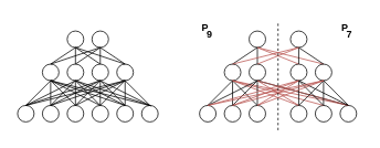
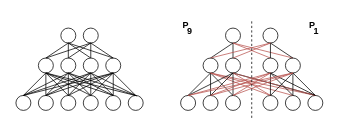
  <mxCell id="0" />
  <mxCell id="1" parent="0" />
  <mxCell id="2" value="" style="ellipse;whiteSpace=wrap;html=1;" vertex="1" parent="1"><mxGeometry x="20" y="127" width="20" height="20" as="geometry" /></mxCell>
  <mxCell id="3" value="" style="ellipse;whiteSpace=wrap;html=1;" vertex="1" parent="1"><mxGeometry x="50" y="127" width="20" height="20" as="geometry" /></mxCell>
  <mxCell id="4" value="" style="ellipse;whiteSpace=wrap;html=1;" vertex="1" parent="1"><mxGeometry x="80" y="127" width="20" height="20" as="geometry" /></mxCell>
  <mxCell id="5" value="" style="ellipse;whiteSpace=wrap;html=1;" vertex="1" parent="1"><mxGeometry x="110" y="127" width="20" height="20" as="geometry" /></mxCell>
  <mxCell id="6" value="" style="ellipse;whiteSpace=wrap;html=1;" vertex="1" parent="1"><mxGeometry x="140" y="77" width="20" height="20" as="geometry" /></mxCell>
  <mxCell id="7" value="" style="ellipse;whiteSpace=wrap;html=1;" vertex="1" parent="1"><mxGeometry x="170" y="127" width="20" height="20" as="geometry" /></mxCell>
  <mxCell id="8" value="" style="ellipse;whiteSpace=wrap;html=1;" vertex="1" parent="1"><mxGeometry x="80" y="37" width="20" height="20" as="geometry" /></mxCell>
  <mxCell id="9" value="" style="ellipse;whiteSpace=wrap;html=1;" vertex="1" parent="1"><mxGeometry x="80" y="77" width="20" height="20" as="geometry" /></mxCell>
  <mxCell id="10" value="" style="ellipse;whiteSpace=wrap;html=1;" vertex="1" parent="1"><mxGeometry x="110" y="77" width="20" height="20" as="geometry" /></mxCell>
  <mxCell id="11" value="" style="ellipse;whiteSpace=wrap;html=1;" vertex="1" parent="1"><mxGeometry x="50" y="77" width="20" height="20" as="geometry" /></mxCell>
  <mxCell id="12" value="" style="ellipse;whiteSpace=wrap;html=1;" vertex="1" parent="1"><mxGeometry x="140" y="127" width="20" height="20" as="geometry" /></mxCell>
  <mxCell id="13" value="" style="ellipse;whiteSpace=wrap;html=1;" vertex="1" parent="1"><mxGeometry x="110" y="37" width="20" height="20" as="geometry" /></mxCell>
  <mxCell id="14" value="" style="endArrow=none;html=1;entryX=0.5;entryY=1;entryDx=0;entryDy=0;" edge="1" parent="1" target="8"><mxGeometry width="50" height="50" relative="1" as="geometry"><mxPoint x="60" y="77" as="sourcePoint" /><mxPoint x="260" y="197" as="targetPoint" /></mxGeometry></mxCell>
  <mxCell id="15" value="" style="endArrow=none;html=1;exitX=0.5;exitY=1;exitDx=0;exitDy=0;entryX=0.5;entryY=0;entryDx=0;entryDy=0;" edge="1" parent="1" source="8" target="9"><mxGeometry width="50" height="50" relative="1" as="geometry"><mxPoint x="230" y="267" as="sourcePoint" /><mxPoint x="280" y="217" as="targetPoint" /></mxGeometry></mxCell>
  <mxCell id="16" value="" style="endArrow=none;html=1;exitX=0.5;exitY=1;exitDx=0;exitDy=0;entryX=0.5;entryY=0;entryDx=0;entryDy=0;" edge="1" parent="1" source="8" target="6"><mxGeometry width="50" height="50" relative="1" as="geometry"><mxPoint x="240" y="277" as="sourcePoint" /><mxPoint x="290" y="227" as="targetPoint" /></mxGeometry></mxCell>
  <mxCell id="17" value="" style="endArrow=none;html=1;exitX=0.5;exitY=0;exitDx=0;exitDy=0;" edge="1" parent="1" source="10"><mxGeometry width="50" height="50" relative="1" as="geometry"><mxPoint x="100" y="87" as="sourcePoint" /><mxPoint x="90" y="57" as="targetPoint" /></mxGeometry></mxCell>
  <mxCell id="18" value="" style="endArrow=none;html=1;exitX=0.5;exitY=0;exitDx=0;exitDy=0;entryX=0.5;entryY=1;entryDx=0;entryDy=0;" edge="1" parent="1" source="6" target="13"><mxGeometry width="50" height="50" relative="1" as="geometry"><mxPoint x="120" y="107" as="sourcePoint" /><mxPoint x="117.4" y="85.4" as="targetPoint" /></mxGeometry></mxCell>
  <mxCell id="19" value="" style="endArrow=none;html=1;" edge="1" parent="1"><mxGeometry width="50" height="50" relative="1" as="geometry"><mxPoint x="120" y="77" as="sourcePoint" /><mxPoint x="120" y="57" as="targetPoint" /></mxGeometry></mxCell>
  <mxCell id="20" value="" style="endArrow=none;html=1;entryX=0.5;entryY=1;entryDx=0;entryDy=0;exitX=0.5;exitY=0;exitDx=0;exitDy=0;" edge="1" parent="1" source="9" target="13"><mxGeometry width="50" height="50" relative="1" as="geometry"><mxPoint x="240" y="97" as="sourcePoint" /><mxPoint x="240" y="77" as="targetPoint" /></mxGeometry></mxCell>
  <mxCell id="21" value="" style="endArrow=none;html=1;entryX=0.5;entryY=1;entryDx=0;entryDy=0;exitX=0.5;exitY=0;exitDx=0;exitDy=0;" edge="1" parent="1" source="11" target="13"><mxGeometry width="50" height="50" relative="1" as="geometry"><mxPoint x="250" y="107" as="sourcePoint" /><mxPoint x="250" y="87" as="targetPoint" /></mxGeometry></mxCell>
  <mxCell id="22" value="" style="endArrow=none;html=1;entryX=0.5;entryY=1;entryDx=0;entryDy=0;exitX=0.5;exitY=0;exitDx=0;exitDy=0;" edge="1" parent="1" source="2" target="11"><mxGeometry width="50" height="50" relative="1" as="geometry"><mxPoint x="200" y="87" as="sourcePoint" /><mxPoint x="200" y="47" as="targetPoint" /></mxGeometry></mxCell>
  <mxCell id="23" value="" style="endArrow=none;html=1;entryX=0.5;entryY=1;entryDx=0;entryDy=0;exitX=0.5;exitY=0;exitDx=0;exitDy=0;" edge="1" parent="1" source="3" target="11"><mxGeometry width="50" height="50" relative="1" as="geometry"><mxPoint x="210" y="97" as="sourcePoint" /><mxPoint x="210" y="57" as="targetPoint" /></mxGeometry></mxCell>
  <mxCell id="24" value="" style="endArrow=none;html=1;entryX=0.5;entryY=1;entryDx=0;entryDy=0;exitX=0.5;exitY=0;exitDx=0;exitDy=0;" edge="1" parent="1" source="4" target="11"><mxGeometry width="50" height="50" relative="1" as="geometry"><mxPoint x="220" y="107" as="sourcePoint" /><mxPoint x="220" y="67" as="targetPoint" /></mxGeometry></mxCell>
  <mxCell id="25" value="" style="endArrow=none;html=1;entryX=0.5;entryY=1;entryDx=0;entryDy=0;exitX=0.5;exitY=0;exitDx=0;exitDy=0;" edge="1" parent="1" source="5" target="11"><mxGeometry width="50" height="50" relative="1" as="geometry"><mxPoint x="230" y="117" as="sourcePoint" /><mxPoint x="230" y="77" as="targetPoint" /></mxGeometry></mxCell>
  <mxCell id="26" value="" style="endArrow=none;html=1;exitX=0.5;exitY=0;exitDx=0;exitDy=0;" edge="1" parent="1" source="12"><mxGeometry width="50" height="50" relative="1" as="geometry"><mxPoint x="240" y="127" as="sourcePoint" /><mxPoint x="60" y="97" as="targetPoint" /></mxGeometry></mxCell>
  <mxCell id="27" value="" style="endArrow=none;html=1;exitX=0.59;exitY=0.031;exitDx=0;exitDy=0;exitPerimeter=0;" edge="1" parent="1" source="7"><mxGeometry width="50" height="50" relative="1" as="geometry"><mxPoint x="250" y="137" as="sourcePoint" /><mxPoint x="60" y="97" as="targetPoint" /></mxGeometry></mxCell>
  <mxCell id="28" value="" style="endArrow=none;html=1;entryX=0.5;entryY=1;entryDx=0;entryDy=0;exitX=0.5;exitY=0;exitDx=0;exitDy=0;" edge="1" parent="1"><mxGeometry width="50" height="50" relative="1" as="geometry"><mxPoint x="60" y="127" as="sourcePoint" /><mxPoint x="90" y="97" as="targetPoint" /></mxGeometry></mxCell>
  <mxCell id="29" value="" style="endArrow=none;html=1;entryX=0.5;entryY=1;entryDx=0;entryDy=0;exitX=0.5;exitY=0;exitDx=0;exitDy=0;" edge="1" parent="1"><mxGeometry width="50" height="50" relative="1" as="geometry"><mxPoint x="90" y="127" as="sourcePoint" /><mxPoint x="90" y="97" as="targetPoint" /></mxGeometry></mxCell>
  <mxCell id="30" value="" style="endArrow=none;html=1;entryX=0.5;entryY=1;entryDx=0;entryDy=0;exitX=0.5;exitY=0;exitDx=0;exitDy=0;" edge="1" parent="1"><mxGeometry width="50" height="50" relative="1" as="geometry"><mxPoint x="120" y="127" as="sourcePoint" /><mxPoint x="90" y="97" as="targetPoint" /></mxGeometry></mxCell>
  <mxCell id="31" value="" style="endArrow=none;html=1;entryX=0.5;entryY=1;entryDx=0;entryDy=0;exitX=0.5;exitY=0;exitDx=0;exitDy=0;" edge="1" parent="1"><mxGeometry width="50" height="50" relative="1" as="geometry"><mxPoint x="150" y="127" as="sourcePoint" /><mxPoint x="90" y="97" as="targetPoint" /></mxGeometry></mxCell>
  <mxCell id="32" value="" style="endArrow=none;html=1;exitX=0.5;exitY=0;exitDx=0;exitDy=0;" edge="1" parent="1"><mxGeometry width="50" height="50" relative="1" as="geometry"><mxPoint x="180" y="127" as="sourcePoint" /><mxPoint x="90" y="97" as="targetPoint" /></mxGeometry></mxCell>
  <mxCell id="33" value="" style="endArrow=none;html=1;exitX=0.5;exitY=0;exitDx=0;exitDy=0;" edge="1" parent="1" source="2"><mxGeometry width="50" height="50" relative="1" as="geometry"><mxPoint x="211.8" y="127.62" as="sourcePoint" /><mxPoint x="90" y="97" as="targetPoint" /></mxGeometry></mxCell>
  <mxCell id="34" value="" style="endArrow=none;html=1;entryX=0.5;entryY=1;entryDx=0;entryDy=0;exitX=0.5;exitY=0;exitDx=0;exitDy=0;" edge="1" parent="1"><mxGeometry width="50" height="50" relative="1" as="geometry"><mxPoint x="90" y="127" as="sourcePoint" /><mxPoint x="120" y="97" as="targetPoint" /></mxGeometry></mxCell>
  <mxCell id="35" value="" style="endArrow=none;html=1;entryX=0.5;entryY=1;entryDx=0;entryDy=0;exitX=0.5;exitY=0;exitDx=0;exitDy=0;" edge="1" parent="1"><mxGeometry width="50" height="50" relative="1" as="geometry"><mxPoint x="120" y="127" as="sourcePoint" /><mxPoint x="120" y="97" as="targetPoint" /></mxGeometry></mxCell>
  <mxCell id="36" value="" style="endArrow=none;html=1;entryX=0.5;entryY=1;entryDx=0;entryDy=0;exitX=0.5;exitY=0;exitDx=0;exitDy=0;" edge="1" parent="1"><mxGeometry width="50" height="50" relative="1" as="geometry"><mxPoint x="150" y="127" as="sourcePoint" /><mxPoint x="120" y="97" as="targetPoint" /></mxGeometry></mxCell>
  <mxCell id="37" value="" style="endArrow=none;html=1;entryX=0.5;entryY=1;entryDx=0;entryDy=0;exitX=0.5;exitY=0;exitDx=0;exitDy=0;" edge="1" parent="1"><mxGeometry width="50" height="50" relative="1" as="geometry"><mxPoint x="180" y="127" as="sourcePoint" /><mxPoint x="120" y="97" as="targetPoint" /></mxGeometry></mxCell>
  <mxCell id="38" value="" style="endArrow=none;html=1;exitX=0.5;exitY=0;exitDx=0;exitDy=0;" edge="1" parent="1" source="3"><mxGeometry width="50" height="50" relative="1" as="geometry"><mxPoint x="210" y="127" as="sourcePoint" /><mxPoint x="120" y="97" as="targetPoint" /></mxGeometry></mxCell>
  <mxCell id="39" value="" style="endArrow=none;html=1;exitX=0.5;exitY=0;exitDx=0;exitDy=0;" edge="1" parent="1" source="2"><mxGeometry width="50" height="50" relative="1" as="geometry"><mxPoint x="241.8" y="127.62" as="sourcePoint" /><mxPoint x="120" y="97" as="targetPoint" /></mxGeometry></mxCell>
  <mxCell id="40" value="" style="endArrow=none;html=1;entryX=0.5;entryY=1;entryDx=0;entryDy=0;exitX=0.5;exitY=0;exitDx=0;exitDy=0;" edge="1" parent="1"><mxGeometry width="50" height="50" relative="1" as="geometry"><mxPoint x="120" y="127" as="sourcePoint" /><mxPoint x="150" y="97" as="targetPoint" /></mxGeometry></mxCell>
  <mxCell id="41" value="" style="endArrow=none;html=1;entryX=0.5;entryY=1;entryDx=0;entryDy=0;exitX=0.5;exitY=0;exitDx=0;exitDy=0;" edge="1" parent="1"><mxGeometry width="50" height="50" relative="1" as="geometry"><mxPoint x="150" y="127" as="sourcePoint" /><mxPoint x="150" y="97" as="targetPoint" /></mxGeometry></mxCell>
  <mxCell id="42" value="" style="endArrow=none;html=1;entryX=0.5;entryY=1;entryDx=0;entryDy=0;exitX=0.5;exitY=0;exitDx=0;exitDy=0;" edge="1" parent="1"><mxGeometry width="50" height="50" relative="1" as="geometry"><mxPoint x="180" y="127" as="sourcePoint" /><mxPoint x="150" y="97" as="targetPoint" /></mxGeometry></mxCell>
  <mxCell id="43" value="" style="endArrow=none;html=1;entryX=0.5;entryY=1;entryDx=0;entryDy=0;exitX=0.5;exitY=0;exitDx=0;exitDy=0;" edge="1" parent="1" source="4"><mxGeometry width="50" height="50" relative="1" as="geometry"><mxPoint x="210" y="127" as="sourcePoint" /><mxPoint x="150" y="97" as="targetPoint" /></mxGeometry></mxCell>
  <mxCell id="44" value="" style="endArrow=none;html=1;exitX=0.5;exitY=0;exitDx=0;exitDy=0;" edge="1" parent="1" source="3"><mxGeometry width="50" height="50" relative="1" as="geometry"><mxPoint x="240" y="127" as="sourcePoint" /><mxPoint x="150" y="97" as="targetPoint" /></mxGeometry></mxCell>
  <mxCell id="45" value="" style="endArrow=none;html=1;exitX=0.5;exitY=0;exitDx=0;exitDy=0;" edge="1" parent="1" source="2"><mxGeometry width="50" height="50" relative="1" as="geometry"><mxPoint x="271.8" y="127.62" as="sourcePoint" /><mxPoint x="150" y="97" as="targetPoint" /></mxGeometry></mxCell>
  <mxCell id="46" value="" style="ellipse;whiteSpace=wrap;html=1;" vertex="1" parent="1"><mxGeometry x="240" y="127" width="20" height="20" as="geometry" /></mxCell>
  <mxCell id="47" value="" style="ellipse;whiteSpace=wrap;html=1;" vertex="1" parent="1"><mxGeometry x="270" y="127" width="20" height="20" as="geometry" /></mxCell>
  <mxCell id="48" value="" style="ellipse;whiteSpace=wrap;html=1;" vertex="1" parent="1"><mxGeometry x="300" y="127" width="20" height="20" as="geometry" /></mxCell>
  <mxCell id="49" value="" style="ellipse;whiteSpace=wrap;html=1;" vertex="1" parent="1"><mxGeometry x="350" y="127" width="20" height="20" as="geometry" /></mxCell>
  <mxCell id="50" value="" style="ellipse;whiteSpace=wrap;html=1;" vertex="1" parent="1"><mxGeometry x="380" y="77" width="20" height="20" as="geometry" /></mxCell>
  <mxCell id="51" value="" style="ellipse;whiteSpace=wrap;html=1;" vertex="1" parent="1"><mxGeometry x="410" y="127" width="20" height="20" as="geometry" /></mxCell>
  <mxCell id="52" value="" style="ellipse;whiteSpace=wrap;html=1;" vertex="1" parent="1"><mxGeometry x="300" y="37" width="20" height="20" as="geometry" /></mxCell>
  <mxCell id="53" value="" style="ellipse;whiteSpace=wrap;html=1;" vertex="1" parent="1"><mxGeometry x="300" y="77" width="20" height="20" as="geometry" /></mxCell>
  <mxCell id="54" value="" style="ellipse;whiteSpace=wrap;html=1;" vertex="1" parent="1"><mxGeometry x="350" y="77" width="20" height="20" as="geometry" /></mxCell>
  <mxCell id="55" value="" style="ellipse;whiteSpace=wrap;html=1;" vertex="1" parent="1"><mxGeometry x="270" y="77" width="20" height="20" as="geometry" /></mxCell>
  <mxCell id="56" value="" style="ellipse;whiteSpace=wrap;html=1;" vertex="1" parent="1"><mxGeometry x="380" y="127" width="20" height="20" as="geometry" /></mxCell>
  <mxCell id="57" value="" style="ellipse;whiteSpace=wrap;html=1;" vertex="1" parent="1"><mxGeometry x="350" y="37" width="20" height="20" as="geometry" /></mxCell>
  <mxCell id="58" value="" style="endArrow=none;html=1;entryX=0.5;entryY=1;entryDx=0;entryDy=0;" edge="1" parent="1" target="52"><mxGeometry width="50" height="50" relative="1" as="geometry"><mxPoint x="280" y="77" as="sourcePoint" /><mxPoint x="480" y="197" as="targetPoint" /></mxGeometry></mxCell>
  <mxCell id="59" value="" style="endArrow=none;html=1;exitX=0.5;exitY=1;exitDx=0;exitDy=0;entryX=0.5;entryY=0;entryDx=0;entryDy=0;" edge="1" parent="1" source="52" target="53"><mxGeometry width="50" height="50" relative="1" as="geometry"><mxPoint x="450" y="267" as="sourcePoint" /><mxPoint x="500" y="217" as="targetPoint" /></mxGeometry></mxCell>
  <mxCell id="60" value="" style="endArrow=none;html=1;exitX=0.5;exitY=1;exitDx=0;exitDy=0;entryX=0.5;entryY=0;entryDx=0;entryDy=0;fillColor=#f8cecc;strokeColor=#b85450;" edge="1" parent="1" source="52" target="50"><mxGeometry width="50" height="50" relative="1" as="geometry"><mxPoint x="460" y="277" as="sourcePoint" /><mxPoint x="510" y="227" as="targetPoint" /></mxGeometry></mxCell>
  <mxCell id="61" value="" style="endArrow=none;html=1;exitX=0.5;exitY=0;exitDx=0;exitDy=0;fillColor=#f8cecc;strokeColor=#b85450;" edge="1" parent="1" source="54"><mxGeometry width="50" height="50" relative="1" as="geometry"><mxPoint x="320" y="87" as="sourcePoint" /><mxPoint x="310" y="57" as="targetPoint" /></mxGeometry></mxCell>
  <mxCell id="62" value="" style="endArrow=none;html=1;exitX=0.5;exitY=0;exitDx=0;exitDy=0;entryX=0.5;entryY=1;entryDx=0;entryDy=0;" edge="1" parent="1" source="50" target="57"><mxGeometry width="50" height="50" relative="1" as="geometry"><mxPoint x="360" y="107" as="sourcePoint" /><mxPoint x="357.4" y="85.4" as="targetPoint" /></mxGeometry></mxCell>
  <mxCell id="63" value="" style="endArrow=none;html=1;" edge="1" parent="1"><mxGeometry width="50" height="50" relative="1" as="geometry"><mxPoint x="360" y="77" as="sourcePoint" /><mxPoint x="360" y="57" as="targetPoint" /></mxGeometry></mxCell>
  <mxCell id="64" value="" style="endArrow=none;html=1;entryX=0.5;entryY=1;entryDx=0;entryDy=0;exitX=0.5;exitY=0;exitDx=0;exitDy=0;fillColor=#f8cecc;strokeColor=#b85450;" edge="1" parent="1" source="53" target="57"><mxGeometry width="50" height="50" relative="1" as="geometry"><mxPoint x="460" y="97" as="sourcePoint" /><mxPoint x="460" y="77" as="targetPoint" /></mxGeometry></mxCell>
  <mxCell id="65" value="" style="endArrow=none;html=1;entryX=0.5;entryY=1;entryDx=0;entryDy=0;exitX=0.5;exitY=0;exitDx=0;exitDy=0;fillColor=#f8cecc;strokeColor=#b85450;" edge="1" parent="1" source="55" target="57"><mxGeometry width="50" height="50" relative="1" as="geometry"><mxPoint x="470" y="107" as="sourcePoint" /><mxPoint x="470" y="87" as="targetPoint" /></mxGeometry></mxCell>
  <mxCell id="66" value="" style="endArrow=none;html=1;entryX=0.5;entryY=1;entryDx=0;entryDy=0;exitX=0.5;exitY=0;exitDx=0;exitDy=0;" edge="1" parent="1" source="46" target="55"><mxGeometry width="50" height="50" relative="1" as="geometry"><mxPoint x="420" y="87" as="sourcePoint" /><mxPoint x="420" y="47" as="targetPoint" /></mxGeometry></mxCell>
  <mxCell id="67" value="" style="endArrow=none;html=1;entryX=0.5;entryY=1;entryDx=0;entryDy=0;exitX=0.5;exitY=0;exitDx=0;exitDy=0;" edge="1" parent="1" source="47" target="55"><mxGeometry width="50" height="50" relative="1" as="geometry"><mxPoint x="430" y="97" as="sourcePoint" /><mxPoint x="430" y="57" as="targetPoint" /></mxGeometry></mxCell>
  <mxCell id="68" value="" style="endArrow=none;html=1;entryX=0.5;entryY=1;entryDx=0;entryDy=0;exitX=0.5;exitY=0;exitDx=0;exitDy=0;" edge="1" parent="1" source="48" target="55"><mxGeometry width="50" height="50" relative="1" as="geometry"><mxPoint x="440" y="107" as="sourcePoint" /><mxPoint x="440" y="67" as="targetPoint" /></mxGeometry></mxCell>
  <mxCell id="69" value="" style="endArrow=none;html=1;entryX=0.5;entryY=1;entryDx=0;entryDy=0;exitX=0.5;exitY=0;exitDx=0;exitDy=0;fillColor=#f8cecc;strokeColor=#b85450;" edge="1" parent="1" source="49" target="55"><mxGeometry width="50" height="50" relative="1" as="geometry"><mxPoint x="450" y="117" as="sourcePoint" /><mxPoint x="450" y="77" as="targetPoint" /></mxGeometry></mxCell>
  <mxCell id="70" value="" style="endArrow=none;html=1;exitX=0.5;exitY=0;exitDx=0;exitDy=0;fillColor=#f8cecc;strokeColor=#b85450;" edge="1" parent="1" source="56"><mxGeometry width="50" height="50" relative="1" as="geometry"><mxPoint x="460" y="127" as="sourcePoint" /><mxPoint x="280" y="97" as="targetPoint" /></mxGeometry></mxCell>
  <mxCell id="71" value="" style="endArrow=none;html=1;exitX=0.5;exitY=0;exitDx=0;exitDy=0;fillColor=#f8cecc;strokeColor=#b85450;" edge="1" parent="1" source="51"><mxGeometry width="50" height="50" relative="1" as="geometry"><mxPoint x="470" y="137" as="sourcePoint" /><mxPoint x="280" y="97" as="targetPoint" /></mxGeometry></mxCell>
  <mxCell id="72" value="" style="endArrow=none;html=1;entryX=0.5;entryY=1;entryDx=0;entryDy=0;exitX=0.5;exitY=0;exitDx=0;exitDy=0;" edge="1" parent="1"><mxGeometry width="50" height="50" relative="1" as="geometry"><mxPoint x="280" y="127" as="sourcePoint" /><mxPoint x="310" y="97" as="targetPoint" /></mxGeometry></mxCell>
  <mxCell id="73" value="" style="endArrow=none;html=1;entryX=0.5;entryY=1;entryDx=0;entryDy=0;exitX=0.5;exitY=0;exitDx=0;exitDy=0;" edge="1" parent="1"><mxGeometry width="50" height="50" relative="1" as="geometry"><mxPoint x="310" y="127" as="sourcePoint" /><mxPoint x="310" y="97" as="targetPoint" /></mxGeometry></mxCell>
  <mxCell id="74" value="" style="endArrow=none;html=1;entryX=0.5;entryY=1;entryDx=0;entryDy=0;exitX=0.5;exitY=0;exitDx=0;exitDy=0;fillColor=#f8cecc;strokeColor=#b85450;" edge="1" parent="1" source="49"><mxGeometry width="50" height="50" relative="1" as="geometry"><mxPoint x="340" y="127" as="sourcePoint" /><mxPoint x="310" y="97" as="targetPoint" /></mxGeometry></mxCell>
  <mxCell id="75" value="" style="endArrow=none;html=1;entryX=0.5;entryY=1;entryDx=0;entryDy=0;" edge="1" parent="1"><mxGeometry width="50" height="50" relative="1" as="geometry"><mxPoint x="420" y="127" as="sourcePoint" /><mxPoint x="310" y="97" as="targetPoint" /></mxGeometry></mxCell>
  <mxCell id="76" value="" style="endArrow=none;html=1;fillColor=#f8cecc;strokeColor=#b85450;" edge="1" parent="1"><mxGeometry width="50" height="50" relative="1" as="geometry"><mxPoint x="420" y="127" as="sourcePoint" /><mxPoint x="310" y="97" as="targetPoint" /></mxGeometry></mxCell>
  <mxCell id="77" value="" style="endArrow=none;html=1;exitX=0.5;exitY=0;exitDx=0;exitDy=0;" edge="1" parent="1" source="46"><mxGeometry width="50" height="50" relative="1" as="geometry"><mxPoint x="431.8" y="127.62" as="sourcePoint" /><mxPoint x="310" y="97" as="targetPoint" /></mxGeometry></mxCell>
  <mxCell id="78" value="" style="endArrow=none;html=1;entryX=0.5;entryY=1;entryDx=0;entryDy=0;exitX=0.5;exitY=0;exitDx=0;exitDy=0;fillColor=#f8cecc;strokeColor=#b85450;" edge="1" parent="1" target="54"><mxGeometry width="50" height="50" relative="1" as="geometry"><mxPoint x="310" y="127" as="sourcePoint" /><mxPoint x="340" y="97" as="targetPoint" /></mxGeometry></mxCell>
  <mxCell id="79" value="" style="endArrow=none;html=1;entryX=0.5;entryY=1;entryDx=0;entryDy=0;exitX=0.5;exitY=0;exitDx=0;exitDy=0;" edge="1" parent="1"><mxGeometry width="50" height="50" relative="1" as="geometry"><mxPoint x="360" y="127" as="sourcePoint" /><mxPoint x="360" y="97" as="targetPoint" /></mxGeometry></mxCell>
  <mxCell id="80" value="" style="endArrow=none;html=1;entryX=0.5;entryY=1;entryDx=0;entryDy=0;exitX=0.5;exitY=0;exitDx=0;exitDy=0;" edge="1" parent="1"><mxGeometry width="50" height="50" relative="1" as="geometry"><mxPoint x="390" y="127" as="sourcePoint" /><mxPoint x="360" y="97" as="targetPoint" /></mxGeometry></mxCell>
  <mxCell id="81" value="" style="endArrow=none;html=1;entryX=0.5;entryY=1;entryDx=0;entryDy=0;exitX=0.5;exitY=0;exitDx=0;exitDy=0;" edge="1" parent="1"><mxGeometry width="50" height="50" relative="1" as="geometry"><mxPoint x="420" y="127" as="sourcePoint" /><mxPoint x="360" y="97" as="targetPoint" /></mxGeometry></mxCell>
  <mxCell id="82" value="" style="endArrow=none;html=1;exitX=0.5;exitY=0;exitDx=0;exitDy=0;entryX=0.5;entryY=1;entryDx=0;entryDy=0;fillColor=#f8cecc;strokeColor=#b85450;" edge="1" parent="1" source="47" target="54"><mxGeometry width="50" height="50" relative="1" as="geometry"><mxPoint x="430" y="127" as="sourcePoint" /><mxPoint x="360" y="96" as="targetPoint" /></mxGeometry></mxCell>
  <mxCell id="83" value="" style="endArrow=none;html=1;exitX=0.5;exitY=0;exitDx=0;exitDy=0;entryX=0.5;entryY=1;entryDx=0;entryDy=0;fillColor=#f8cecc;strokeColor=#b85450;" edge="1" parent="1" source="46" target="54"><mxGeometry width="50" height="50" relative="1" as="geometry"><mxPoint x="461.8" y="127.62" as="sourcePoint" /><mxPoint x="340" y="96" as="targetPoint" /></mxGeometry></mxCell>
  <mxCell id="84" value="" style="endArrow=none;html=1;entryX=0.5;entryY=1;entryDx=0;entryDy=0;exitX=0.5;exitY=0;exitDx=0;exitDy=0;" edge="1" parent="1"><mxGeometry width="50" height="50" relative="1" as="geometry"><mxPoint x="360" y="127" as="sourcePoint" /><mxPoint x="390" y="97" as="targetPoint" /></mxGeometry></mxCell>
  <mxCell id="85" value="" style="endArrow=none;html=1;entryX=0.5;entryY=1;entryDx=0;entryDy=0;exitX=0.5;exitY=0;exitDx=0;exitDy=0;" edge="1" parent="1"><mxGeometry width="50" height="50" relative="1" as="geometry"><mxPoint x="390" y="127" as="sourcePoint" /><mxPoint x="390" y="97" as="targetPoint" /></mxGeometry></mxCell>
  <mxCell id="86" value="" style="endArrow=none;html=1;entryX=0.5;entryY=1;entryDx=0;entryDy=0;exitX=0.5;exitY=0;exitDx=0;exitDy=0;" edge="1" parent="1"><mxGeometry width="50" height="50" relative="1" as="geometry"><mxPoint x="420" y="127" as="sourcePoint" /><mxPoint x="390" y="97" as="targetPoint" /></mxGeometry></mxCell>
  <mxCell id="87" value="" style="endArrow=none;html=1;entryX=0.5;entryY=1;entryDx=0;entryDy=0;exitX=0.5;exitY=0;exitDx=0;exitDy=0;fillColor=#f8cecc;strokeColor=#b85450;" edge="1" parent="1" source="48" target="50"><mxGeometry width="50" height="50" relative="1" as="geometry"><mxPoint x="430" y="127" as="sourcePoint" /><mxPoint x="370" y="97" as="targetPoint" /></mxGeometry></mxCell>
  <mxCell id="88" value="" style="endArrow=none;html=1;exitX=0.5;exitY=0;exitDx=0;exitDy=0;fillColor=#f8cecc;strokeColor=#b85450;" edge="1" parent="1" source="47"><mxGeometry width="50" height="50" relative="1" as="geometry"><mxPoint x="460" y="127" as="sourcePoint" /><mxPoint x="390" y="97" as="targetPoint" /></mxGeometry></mxCell>
  <mxCell id="89" value="" style="endArrow=none;html=1;exitX=0.5;exitY=0;exitDx=0;exitDy=0;entryX=0.5;entryY=1;entryDx=0;entryDy=0;fillColor=#f8cecc;strokeColor=#b85450;" edge="1" parent="1" source="46" target="50"><mxGeometry width="50" height="50" relative="1" as="geometry"><mxPoint x="491.8" y="127.62" as="sourcePoint" /><mxPoint x="370" y="97" as="targetPoint" /></mxGeometry></mxCell>
  <mxCell id="90" value="" style="endArrow=none;dashed=1;html=1;" edge="1" parent="1"><mxGeometry width="50" height="50" relative="1" as="geometry"><mxPoint x="335" y="157" as="sourcePoint" /><mxPoint x="335" y="27" as="targetPoint" /></mxGeometry></mxCell>
  <mxCell id="91" value="" style="group" vertex="1" connectable="0" parent="1"><mxGeometry x="241" y="20" width="26" height="37" as="geometry" /></mxCell>
  <mxCell id="92" value="&lt;div style=&quot;text-align: center&quot;&gt;&lt;span&gt;&lt;font face=&quot;helvetica&quot;&gt;&lt;b&gt;9&lt;/b&gt;&lt;/font&gt;&lt;/span&gt;&lt;/div&gt;" style="text;whiteSpace=wrap;html=1;" vertex="1" parent="91"><mxGeometry x="6" y="7" width="20" height="30" as="geometry" /></mxCell>
  <mxCell id="93" value="&lt;div style=&quot;text-align: center&quot;&gt;&lt;span&gt;&lt;font face=&quot;helvetica&quot;&gt;&lt;b&gt;P&lt;/b&gt;&lt;/font&gt;&lt;/span&gt;&lt;/div&gt;" style="text;whiteSpace=wrap;html=1;" vertex="1" parent="91"><mxGeometry width="20" height="30" as="geometry" /></mxCell>
  <mxCell id="94" value="" style="group" vertex="1" connectable="0" parent="1"><mxGeometry x="410" y="20" width="26" height="37" as="geometry" /></mxCell>
- <mxCell id="95" value="&lt;div style=&quot;text-align: center&quot;&gt;&lt;span&gt;&lt;font face=&quot;helvetica&quot;&gt;&lt;b&gt;7&lt;/b&gt;&lt;/font&gt;&lt;/span&gt;&lt;/div&gt;" style="text;whiteSpace=wrap;html=1;" vertex="1" parent="94"><mxGeometry x="6" y="7" width="20" height="30" as="geometry" /></mxCell>
+ <mxCell id="95" value="&lt;div style=&quot;text-align: center&quot;&gt;&lt;span&gt;&lt;font face=&quot;helvetica&quot;&gt;&lt;b&gt;1&lt;/b&gt;&lt;/font&gt;&lt;/span&gt;&lt;/div&gt;" style="text;whiteSpace=wrap;html=1;" vertex="1" parent="94"><mxGeometry x="6" y="7" width="20" height="30" as="geometry" /></mxCell>
  <mxCell id="96" value="&lt;div style=&quot;text-align: center&quot;&gt;&lt;span&gt;&lt;font face=&quot;helvetica&quot;&gt;&lt;b&gt;P&lt;/b&gt;&lt;/font&gt;&lt;/span&gt;&lt;/div&gt;" style="text;whiteSpace=wrap;html=1;" vertex="1" parent="94"><mxGeometry width="20" height="30" as="geometry" /></mxCell>
